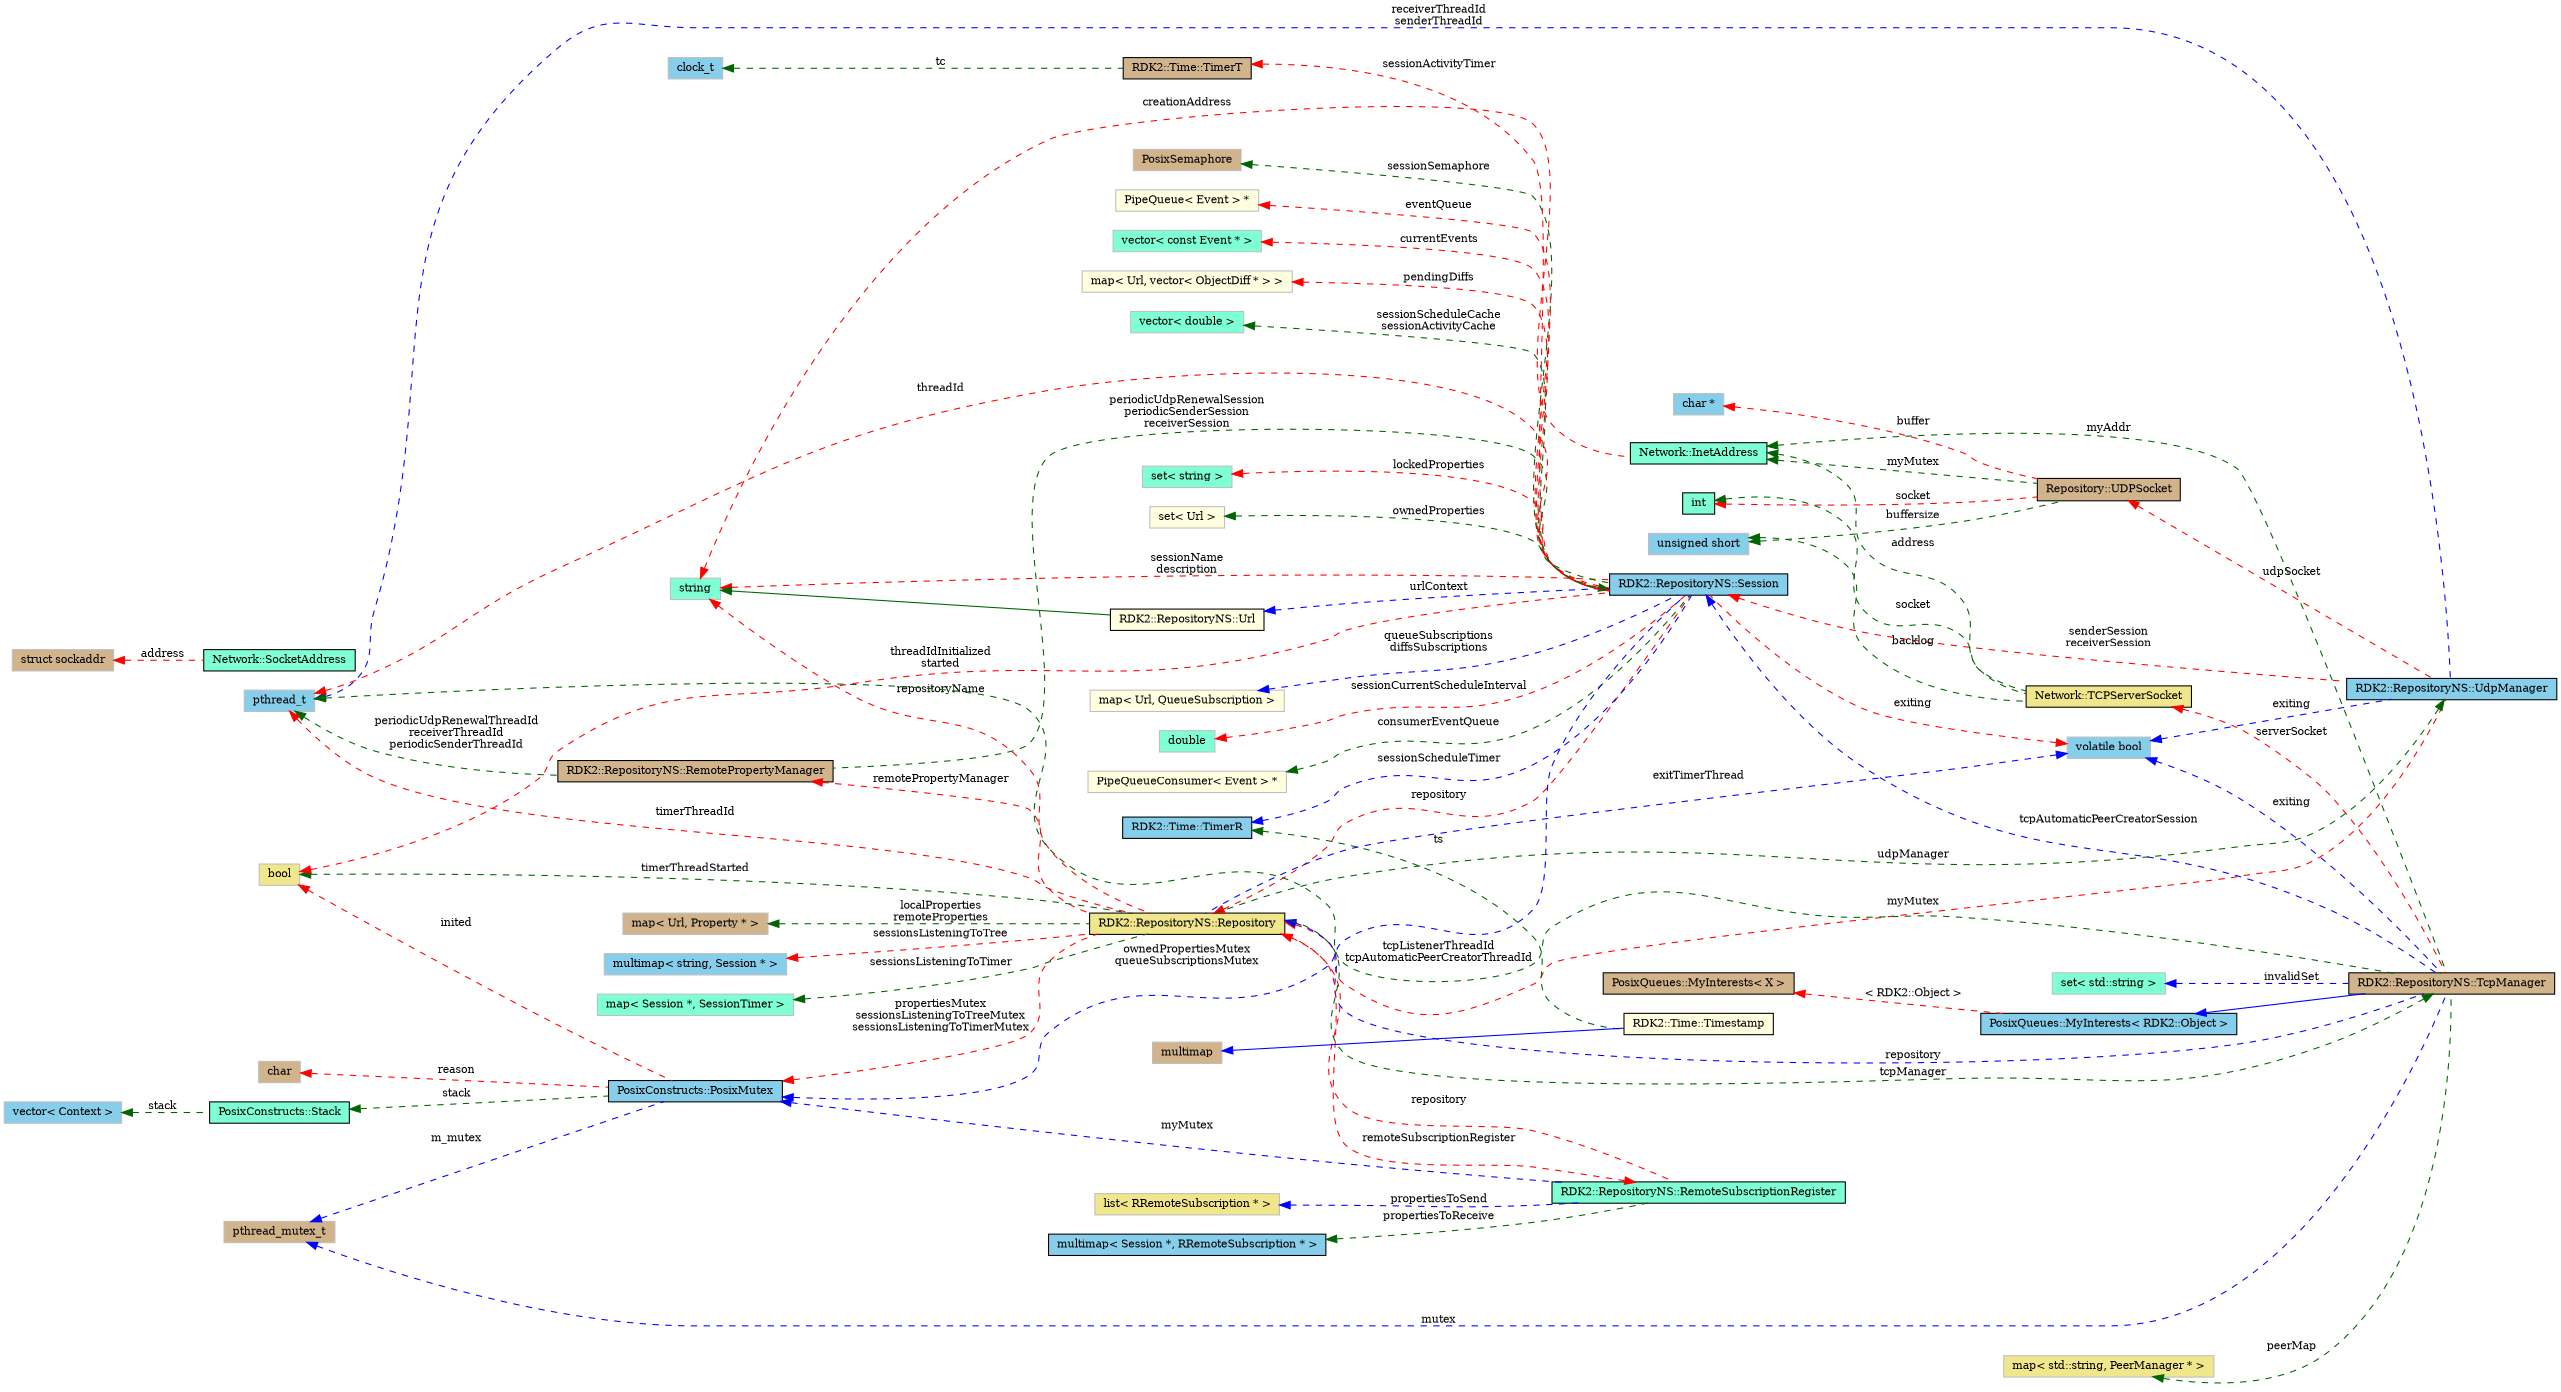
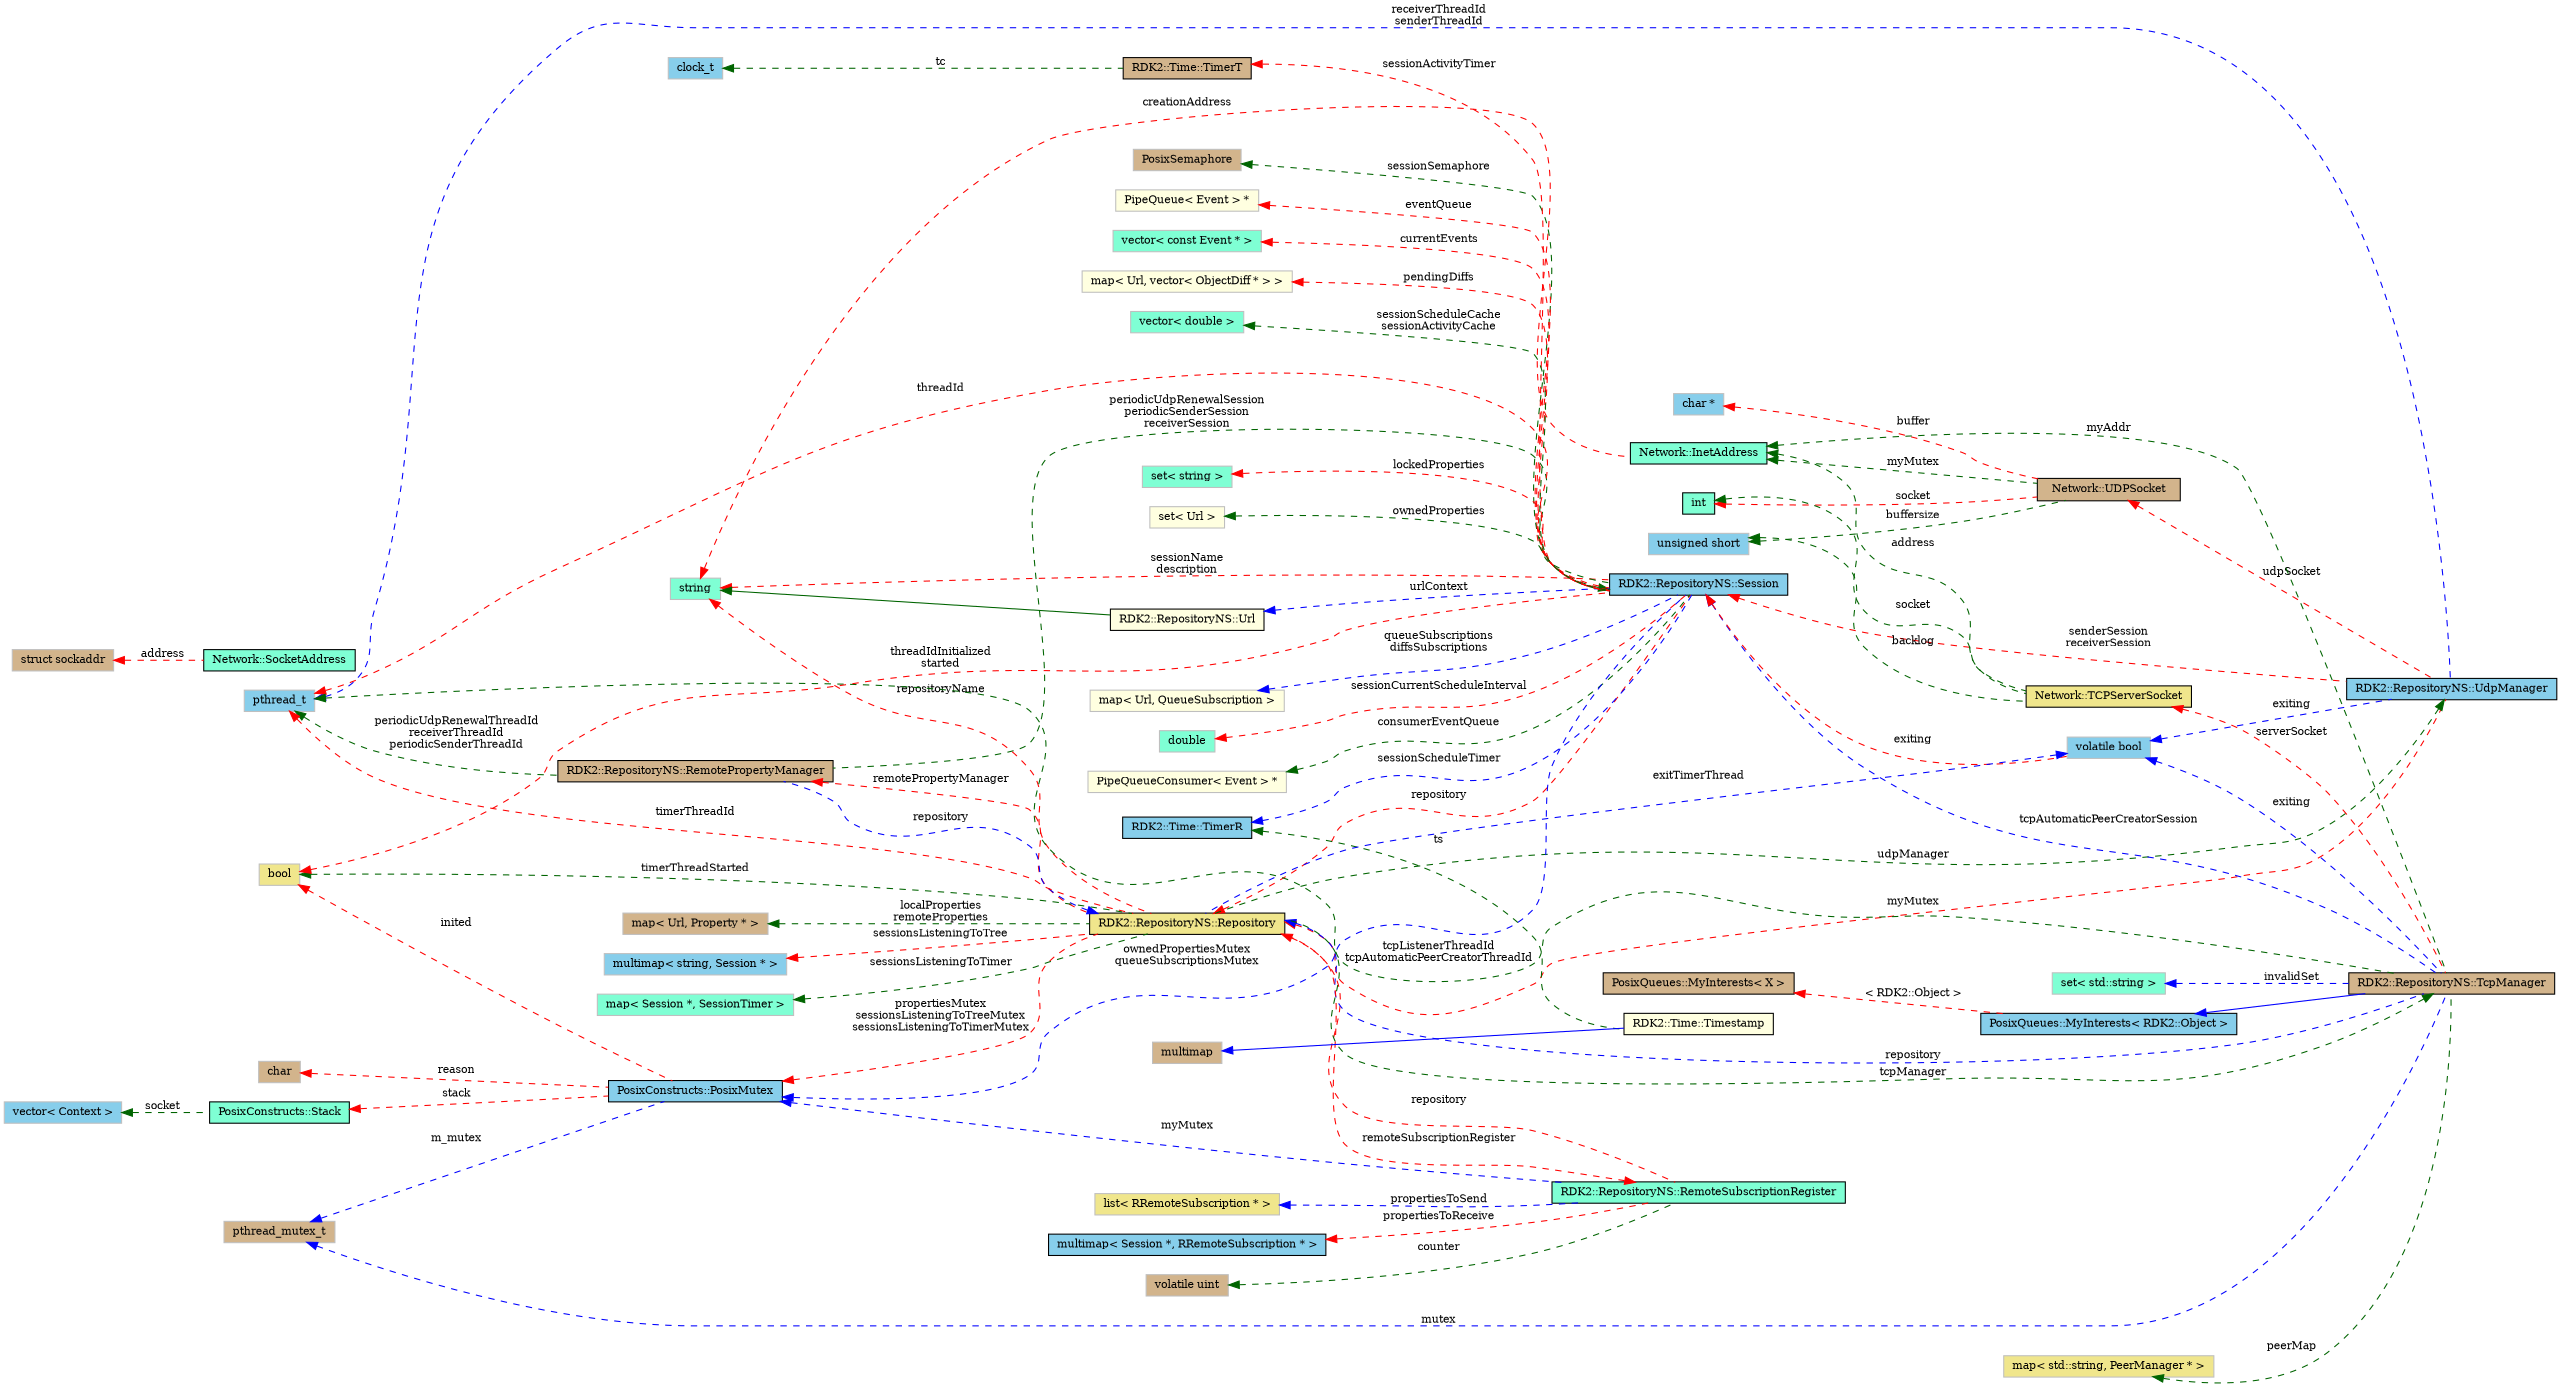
  digraph {
    fontname="DejaVu Serif"
    rankdir=LR
    node [color=grey75 fillcolor=skyblue fontname="DejaVu Serif" fontsize=10 shape=record style=filled]
    edge [color=red dir=back fontname="DejaVu Serif" fontsize=10 labelfontname="FreeSans.ttf" labelfontsize=10 style=dashed]
    n1 [color=black fillcolor=tan fontcolor=black height=0.2 label="RDK2::RepositoryNS::RemotePropertyManager" width=0.4]
    n2 [color=black fillcolor=khaki height=0.2 label="RDK2::RepositoryNS::Repository" width=0.4]
    n3 [color=black height=0.2 label="RDK2::RepositoryNS::UdpManager" width=0.4]
    n4 [color=black height=0.2 label="RDK2::RepositoryNS::Session" width=0.4]
    n5 [color=black fillcolor=aquamarine height=0.2 label="RDK2::RepositoryNS::RemoteSubscriptionRegister" width=0.4]
    n6 [color=black fillcolor=tan height=0.2 label="RDK2::RepositoryNS::TcpManager" width=0.4]
-   n7 [color=black fillcolor=tan height=0.2 label="Repository::UDPSocket" width=0.4]
+   n7 [color=black fillcolor=tan height=0.2 label="Network::UDPSocket" width=0.4]
    n8 [height=0.2 label="unsigned short" width=0.4]
    n9 [color=black fillcolor=khaki height=0.2 label="Network::TCPServerSocket" width=0.4]
    n10 [color=black fillcolor=aquamarine height=0.2 label=int width=0.4]
    n11 [height=0.2 label="char *" width=0.4]
    n12 [color=black fillcolor=aquamarine height=0.2 label="Network::InetAddress" width=0.4]
    n13 [color=black fillcolor=aquamarine height=0.2 label="Network::SocketAddress" width=0.4]
    n14 [fillcolor=tan height=0.2 label="struct sockaddr" width=0.4]
    n15 [fillcolor=aquamarine height=0.2 label=string width=0.4]
    n16 [color=black fillcolor=lightyellow height=0.2 label="RDK2::RepositoryNS::Url" width=0.4]
    n17 [height=0.2 label=pthread_t width=0.4]
    n18 [fillcolor=aquamarine height=0.2 label=double width=0.4]
    n19 [fillcolor=lightyellow height=0.2 label="PipeQueueConsumer\< Event \> *" width=0.4]
    n20 [fillcolor=tan height=0.2 label=PosixSemaphore width=0.4]
    n21 [fillcolor=lightyellow height=0.2 label="PipeQueue\< Event \> *" width=0.4]
    n22 [fillcolor=aquamarine height=0.2 label="vector\< const Event * \>" width=0.4]
    n23 [fillcolor=lightyellow height=0.2 label="map\< Url, vector\< ObjectDiff * \> \>" width=0.4]
    n24 [color=black height=0.2 label="RDK2::Time::TimerR" width=0.4]
    n25 [color=black fillcolor=lightyellow height=0.2 label="RDK2::Time::Timestamp" width=0.4]
    n26 [fillcolor=tan height=0.2 label=multimap width=0.4]
    n27 [color=black fillcolor=tan height=0.2 label="RDK2::Time::TimerT" width=0.4]
    n28 [height=0.2 label=clock_t width=0.4]
    n29 [fillcolor=khaki height=0.2 label=bool width=0.4]
    n30 [color=black height=0.2 label="PosixConstructs::PosixMutex" width=0.4]
    n31 [fillcolor=aquamarine height=0.2 label="set\< string \>" width=0.4]
    n32 [fillcolor=tan height=0.2 label=char width=0.4]
    n33 [fillcolor=tan height=0.2 label=pthread_mutex_t width=0.4]
    n34 [color=black fillcolor=aquamarine height=0.2 label="PosixConstructs::Stack" width=0.4]
    n35 [height=0.2 label="vector\< Context \>" width=0.4]
    n36 [fillcolor=lightyellow height=0.2 label="set\< Url \>" width=0.4]
    n37 [fillcolor=lightyellow height=0.2 label="map\< Url, QueueSubscription \>" width=0.4]
    n38 [height=0.2 label="volatile bool" width=0.4]
    n39 [fillcolor=aquamarine height=0.2 label="vector\< double \>" width=0.4]
    n40 [fillcolor=tan height=0.2 label="map\< Url, Property * \>" width=0.4]
    n41 [fillcolor=khaki height=0.2 label="list\< RRemoteSubscription * \>" width=0.4]
    n42 [color=black height=0.2 label="multimap\< Session *, RRemoteSubscription * \>" width=0.4]
+   n43 [fillcolor=tan height=0.2 label="volatile uint" width=0.4]
    n44 [height=0.2 label="multimap\< string, Session * \>" width=0.4]
    n45 [color=black height=0.2 label="PosixQueues::MyInterests\< RDK2::Object \>" width=0.4]
    n46 [color=black fillcolor=tan height=0.2 label="PosixQueues::MyInterests\< X \>" width=0.4]
    n47 [fillcolor=khaki height=0.2 label="map\< std::string, PeerManager * \>" width=0.4]
    n48 [fillcolor=aquamarine height=0.2 label="set\< std::string \>" width=0.4]
    n49 [fillcolor=aquamarine height=0.2 label="map\< Session *, SessionTimer \>" width=0.4]
    n1 -> n2 [label=remotePropertyManager]
+   n2 -> n1 [color=blue label=repository]
    n2 -> n3 [label=myMutex]
    n2 -> n4 [label=repository]
    n2 -> n5 [label=repository]
    n2 -> n6 [color=blue label=repository]
    n3 -> n2 [color=darkgreen label=udpManager]
    n4 -> n1 [color=darkgreen label="periodicUdpRenewalSession\nperiodicSenderSession\nreceiverSession"]
    n4 -> n3 [label="senderSession\nreceiverSession"]
    n4 -> n6 [color=blue label=tcpAutomaticPeerCreatorSession]
    n5 -> n2 [label=remoteSubscriptionRegister]
    n6 -> n2 [color=darkgreen label=tcpManager]
    n7 -> n3 [label=udpSocket]
    n8 -> n7 [color=darkgreen label=buffersize]
    n8 -> n9 [color=darkgreen label=backlog]
    n9 -> n6 [label=serverSocket]
    n10 -> n7 [label=socket]
    n10 -> n9 [color=darkgreen label=socket]
    n11 -> n7 [label=buffer]
    n12 -> n6 [color=darkgreen label=myAddr]
    n12 -> n7 [color=darkgreen label=myMutex]
    n12 -> n9 [color=darkgreen label=address]
    n14 -> n13 [label=address]
    n15 -> n2 [label=repositoryName]
    n15 -> n4 [label="sessionName\ndescription"]
    n15 -> n12 [label=creationAddress]
    n15 -> n16 [color=darkgreen style=solid]
    n16 -> n4 [color=blue label=urlContext]
    n17 -> n1 [color=darkgreen label="periodicUdpRenewalThreadId\nreceiverThreadId\nperiodicSenderThreadId"]
    n17 -> n2 [label=timerThreadId]
    n17 -> n3 [color=blue label="receiverThreadId\nsenderThreadId"]
    n17 -> n4 [label=threadId]
    n17 -> n6 [color=darkgreen label="tcpListenerThreadId\ntcpAutomaticPeerCreatorThreadId"]
    n18 -> n4 [label=sessionCurrentScheduleInterval]
    n19 -> n4 [color=darkgreen label=consumerEventQueue]
    n20 -> n4 [color=darkgreen label=sessionSemaphore]
    n21 -> n4 [label=eventQueue]
    n22 -> n4 [label=currentEvents]
    n23 -> n4 [label=pendingDiffs]
    n24 -> n4 [color=blue label=sessionScheduleTimer]
    n24 -> n25 [color=darkgreen label=ts]
    n26 -> n25 [color=blue style=solid]
    n27 -> n4 [label=sessionActivityTimer]
    n28 -> n27 [color=darkgreen label=tc]
    n29 -> n2 [color=darkgreen label=timerThreadStarted]
    n29 -> n4 [label="threadIdInitialized\nstarted"]
    n29 -> n30 [label=inited]
    n30 -> n2 [label="propertiesMutex\nsessionsListeningToTreeMutex\nsessionsListeningToTimerMutex"]
    n30 -> n4 [color=blue label="ownedPropertiesMutex\nqueueSubscriptionsMutex"]
    n30 -> n5 [color=blue label=myMutex]
    n31 -> n4 [label=lockedProperties]
    n32 -> n30 [label=reason]
    n33 -> n6 [color=blue label=mutex]
    n33 -> n30 [color=blue label=m_mutex]
-   n34 -> n30 [color=darkgreen label=stack]
-   n35 -> n34 [color=darkgreen label=stack]
+   n34 -> n30 [label=stack]
+   n35 -> n34 [color=darkgreen label=socket]
    n36 -> n4 [color=darkgreen label=ownedProperties]
    n37 -> n4 [color=blue label="queueSubscriptions\ndiffsSubscriptions"]
    n38 -> n2 [color=blue label=exitTimerThread]
    n38 -> n3 [color=blue label=exiting]
-   n38 -> n4 [label=exiting]
+   n4 -> n38 [label=exiting]
    n38 -> n6 [color=blue label=exiting]
    n39 -> n4 [color=darkgreen label="sessionScheduleCache\nsessionActivityCache"]
    n40 -> n2 [color=darkgreen label="localProperties\nremoteProperties"]
    n41 -> n5 [color=blue label=propertiesToSend]
-   n42 -> n5 [color=darkgreen label=propertiesToReceive]
+   n42 -> n5 [label=propertiesToReceive]
+   n43 -> n5 [color=darkgreen label=counter]
    n44 -> n2 [label=sessionsListeningToTree]
    n45 -> n6 [color=blue style=solid]
    n46 -> n45 [label="\< RDK2::Object \>"]
    n47 -> n6 [color=darkgreen label=peerMap]
    n48 -> n6 [color=blue label=invalidSet]
    n49 -> n2 [color=darkgreen label=sessionsListeningToTimer]
  }
